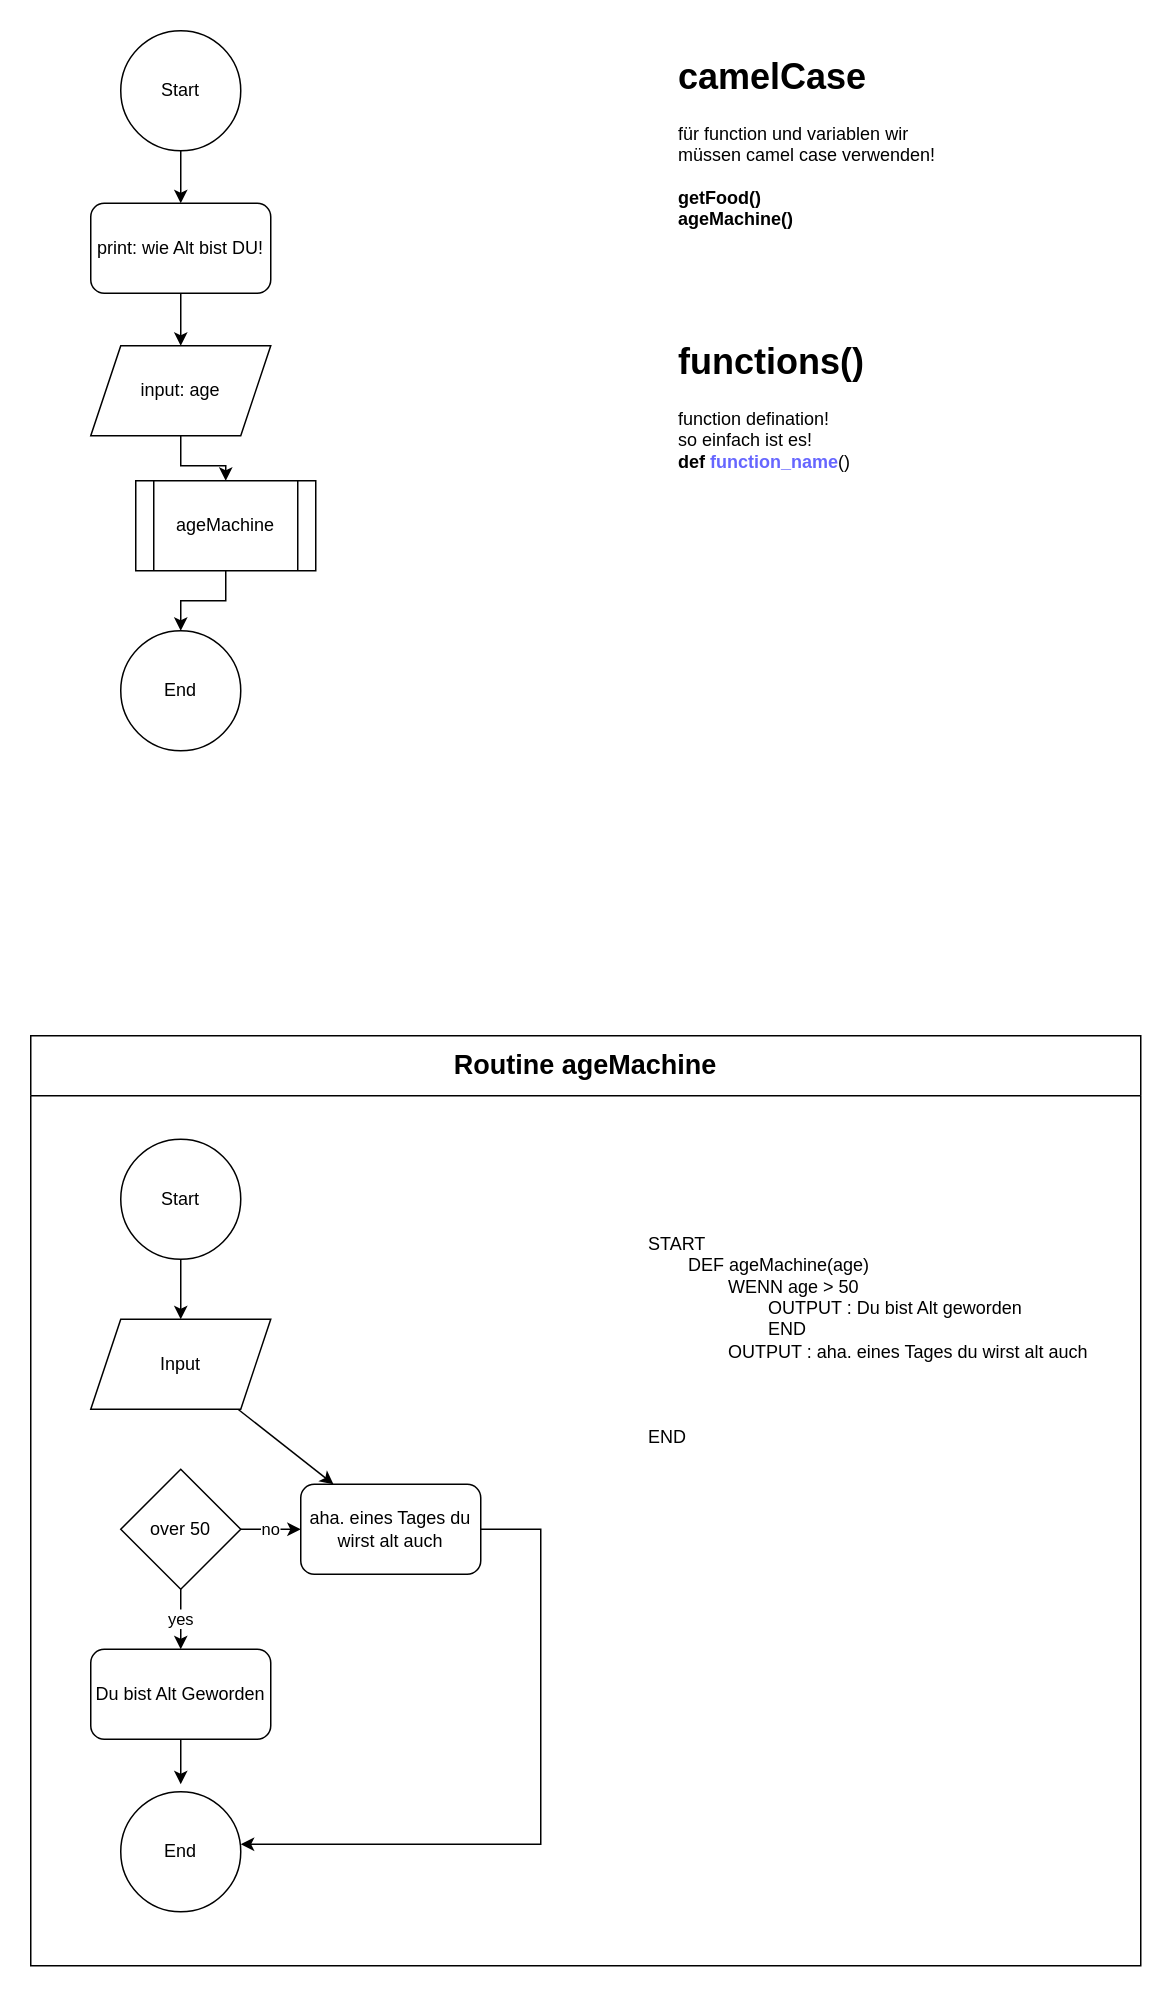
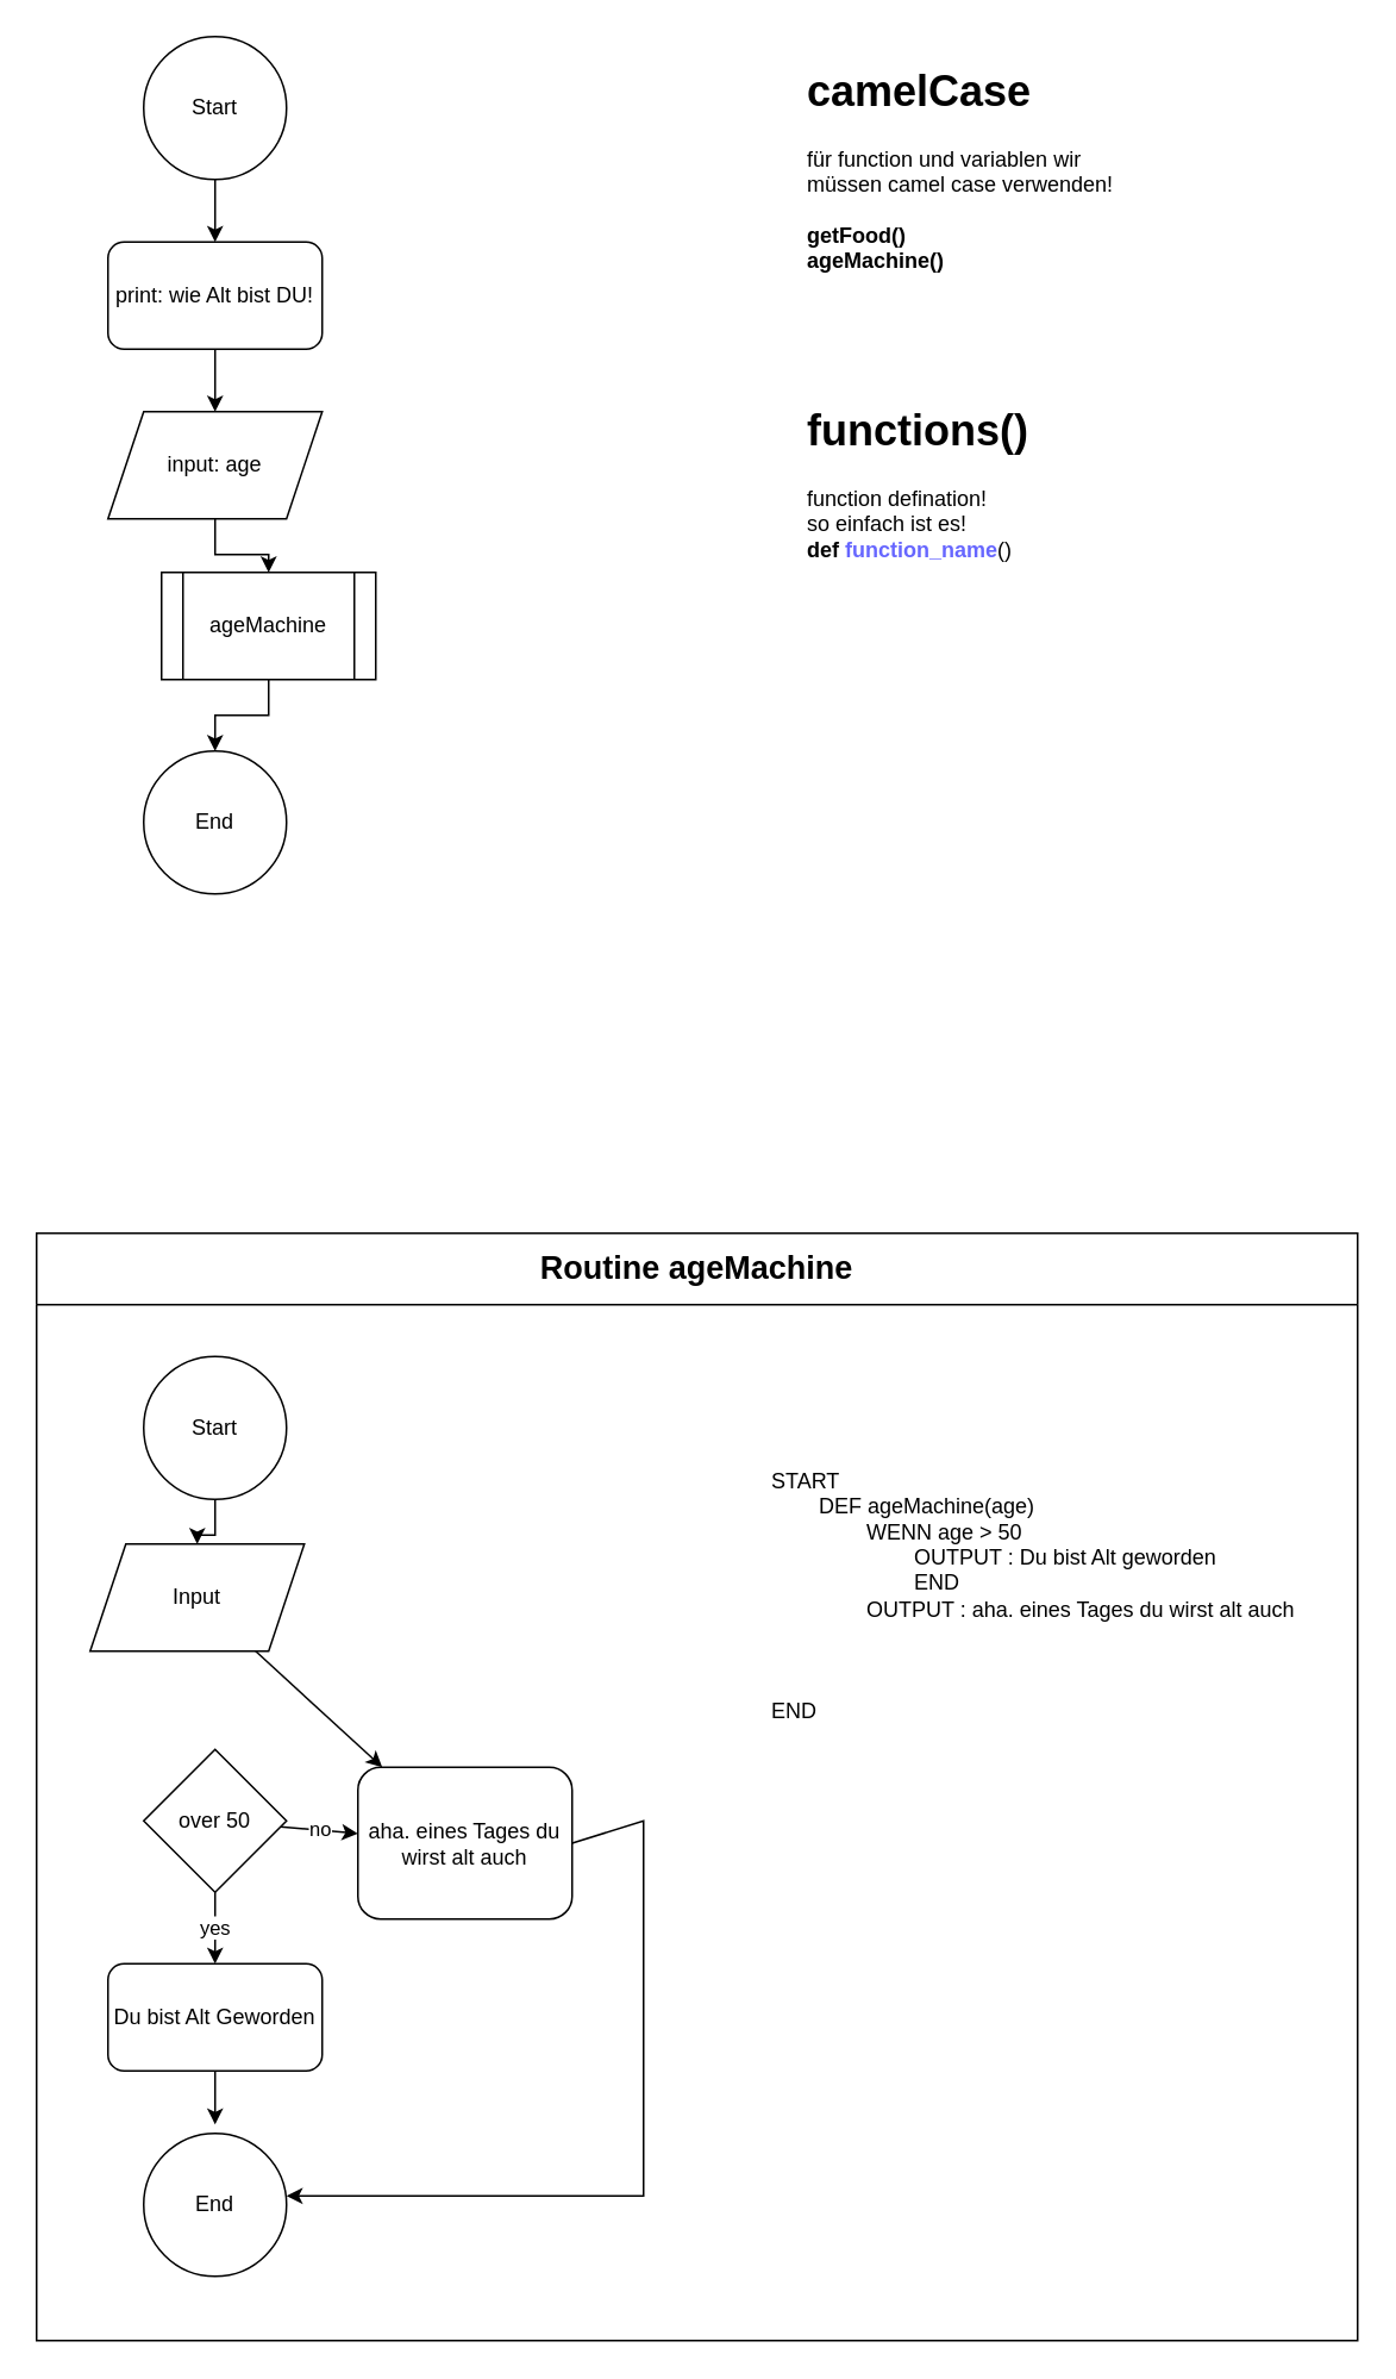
  <mxCell id="0" />
  <mxCell id="1" parent="0" />
  <mxCell id="2" value="" style="edgeStyle=orthogonalEdgeStyle;rounded=0;orthogonalLoop=1;jettySize=auto;html=1;" edge="1" parent="1" source="3" target="22"><mxGeometry relative="1" as="geometry" /></mxCell>
  <mxCell id="3" value="Start" style="ellipse;whiteSpace=wrap;html=1;" parent="1" vertex="1"><mxGeometry x="80" y="20" width="80" height="80" as="geometry" /></mxCell>
  <mxCell id="4" value="End" style="ellipse;whiteSpace=wrap;html=1;" parent="1" vertex="1"><mxGeometry x="80" y="420" width="80" height="80" as="geometry" /></mxCell>
  <mxCell id="5" value="&lt;h1 style=&quot;margin-top: 0px;&quot;&gt;functions()&lt;/h1&gt;&lt;p&gt;function defination!&lt;br&gt;so einfach ist es!&lt;br&gt;&lt;b&gt;def &lt;/b&gt;&lt;font style=&quot;color: rgb(102, 102, 255);&quot;&gt;&lt;b&gt;function_name&lt;/b&gt;&lt;/font&gt;()&lt;/p&gt;" style="text;html=1;whiteSpace=wrap;overflow=hidden;rounded=0;" vertex="1" parent="1"><mxGeometry x="450" y="220" width="180" height="120" as="geometry" /></mxCell>
  <mxCell id="6" value="&lt;h1 style=&quot;margin-top: 0px;&quot;&gt;&lt;span style=&quot;background-color: transparent; color: light-dark(rgb(0, 0, 0), rgb(255, 255, 255));&quot;&gt;camelCase&lt;/span&gt;&lt;/h1&gt;&lt;div&gt;&lt;span style=&quot;background-color: transparent; color: light-dark(rgb(0, 0, 0), rgb(255, 255, 255));&quot;&gt;für function und variablen wir müssen camel case verwenden!&lt;/span&gt;&lt;/div&gt;&lt;div&gt;&lt;span style=&quot;background-color: transparent; color: light-dark(rgb(0, 0, 0), rgb(255, 255, 255));&quot;&gt;&lt;br&gt;&lt;/span&gt;&lt;/div&gt;&lt;div&gt;&lt;span style=&quot;background-color: transparent; color: light-dark(rgb(0, 0, 0), rgb(255, 255, 255));&quot;&gt;&lt;b&gt;getFood()&lt;/b&gt;&lt;/span&gt;&lt;/div&gt;&lt;div&gt;&lt;span style=&quot;background-color: transparent; color: light-dark(rgb(0, 0, 0), rgb(255, 255, 255));&quot;&gt;&lt;b&gt;ageMachine()&lt;/b&gt;&lt;/span&gt;&lt;/div&gt;" style="text;html=1;whiteSpace=wrap;overflow=hidden;rounded=0;" vertex="1" parent="1"><mxGeometry x="450" y="30" width="180" height="140" as="geometry" /></mxCell>
  <mxCell id="7" value="&lt;font style=&quot;font-size: 18px;&quot;&gt;Routine ageMachine&lt;/font&gt;" style="swimlane;whiteSpace=wrap;html=1;startSize=40;align=center;" vertex="1" parent="1"><mxGeometry x="20" y="690" width="740" height="620" as="geometry"><mxRectangle x="60" y="1100" width="140" height="30" as="alternateBounds" /></mxGeometry></mxCell>
  <mxCell id="8" value="" style="edgeStyle=none;rounded=0;orthogonalLoop=1;jettySize=auto;html=1;" edge="1" parent="7" source="9" target="10"><mxGeometry relative="1" as="geometry" /></mxCell>
- <mxCell id="9" value="Input" style="shape=parallelogram;perimeter=parallelogramPerimeter;whiteSpace=wrap;html=1;fixedSize=1;" vertex="1" parent="7"><mxGeometry x="40" y="189" width="120" height="60" as="geometry" /></mxCell>
- <mxCell id="10" value="aha. eines Tages du wirst alt auch" style="rounded=1;whiteSpace=wrap;html=1;" vertex="1" parent="7"><mxGeometry x="180" y="299" width="120" height="60" as="geometry" /></mxCell>
+ <mxCell id="9" value="Input" style="shape=parallelogram;perimeter=parallelogramPerimeter;whiteSpace=wrap;html=1;fixedSize=1;" vertex="1" parent="7"><mxGeometry x="30" y="174" width="120" height="60" as="geometry" /></mxCell>
+ <mxCell id="10" value="aha. eines Tages du wirst alt auch" style="rounded=1;whiteSpace=wrap;html=1;" vertex="1" parent="7"><mxGeometry x="180" y="299" width="120" height="85" as="geometry" /></mxCell>
  <mxCell id="11" value="no" style="edgeStyle=none;rounded=0;orthogonalLoop=1;jettySize=auto;html=1;" edge="1" parent="7" source="13" target="10"><mxGeometry relative="1" as="geometry" /></mxCell>
  <mxCell id="12" value="yes" style="edgeStyle=none;rounded=0;orthogonalLoop=1;jettySize=auto;html=1;" edge="1" parent="7" source="13" target="15"><mxGeometry relative="1" as="geometry" /></mxCell>
  <mxCell id="13" value="over 50" style="rhombus;whiteSpace=wrap;html=1;" vertex="1" parent="7"><mxGeometry x="60" y="289" width="80" height="80" as="geometry" /></mxCell>
  <mxCell id="14" value="" style="edgeStyle=none;rounded=0;orthogonalLoop=1;jettySize=auto;html=1;" edge="1" parent="7" source="15"><mxGeometry relative="1" as="geometry"><mxPoint x="100" y="499" as="targetPoint" /></mxGeometry></mxCell>
  <mxCell id="15" value="Du bist Alt Geworden" style="rounded=1;whiteSpace=wrap;html=1;" vertex="1" parent="7"><mxGeometry x="40" y="409" width="120" height="60" as="geometry" /></mxCell>
  <mxCell id="16" style="edgeStyle=none;rounded=0;orthogonalLoop=1;jettySize=auto;html=1;exitX=1;exitY=0.5;exitDx=0;exitDy=0;entryX=1;entryY=0.5;entryDx=0;entryDy=0;" edge="1" parent="7" source="10"><mxGeometry relative="1" as="geometry"><mxPoint x="140" y="539" as="targetPoint" /><mxPoint x="300" y="329" as="sourcePoint" /><Array as="points"><mxPoint x="340" y="329" /><mxPoint x="340" y="539" /></Array></mxGeometry></mxCell>
  <mxCell id="17" value="Start" style="ellipse;whiteSpace=wrap;html=1;" vertex="1" parent="7"><mxGeometry x="60" y="69" width="80" height="80" as="geometry" /></mxCell>
  <mxCell id="18" value="" style="edgeStyle=orthogonalEdgeStyle;rounded=0;orthogonalLoop=1;jettySize=auto;html=1;" edge="1" parent="7" source="17" target="9"><mxGeometry relative="1" as="geometry" /></mxCell>
  <mxCell id="19" value="End" style="ellipse;whiteSpace=wrap;html=1;" vertex="1" parent="7"><mxGeometry x="60" y="504" width="80" height="80" as="geometry" /></mxCell>
  <mxCell id="20" value="&lt;h1 style=&quot;margin-top: 0px;&quot;&gt;&lt;br&gt;&lt;/h1&gt;&lt;div&gt;START&lt;/div&gt;&lt;div&gt;&lt;span style=&quot;white-space: pre;&quot;&gt;&#09;&lt;/span&gt;DEF ageMachine(age)&lt;br&gt;&lt;/div&gt;&lt;div&gt;&lt;span style=&quot;white-space: pre;&quot;&gt;&#09;&lt;/span&gt;&lt;span style=&quot;white-space: pre;&quot;&gt;&#09;&lt;/span&gt;WENN age &amp;gt; 50&lt;br&gt;&lt;/div&gt;&lt;div&gt;&lt;span style=&quot;white-space: pre;&quot;&gt;&#09;&lt;/span&gt;&lt;span style=&quot;white-space: pre;&quot;&gt;&#09;&lt;/span&gt;&lt;span style=&quot;white-space: pre;&quot;&gt;&#09;&lt;/span&gt;OUTPUT : Du bist Alt geworden&lt;br&gt;&lt;/div&gt;&lt;div&gt;&lt;span style=&quot;white-space: pre;&quot;&gt;&#09;&lt;/span&gt;&lt;span style=&quot;white-space: pre;&quot;&gt;&#09;&lt;/span&gt;&lt;span style=&quot;white-space: pre;&quot;&gt;&#09;&lt;/span&gt;END&lt;br&gt;&lt;/div&gt;&lt;div&gt;&lt;span style=&quot;white-space: pre;&quot;&gt;&#09;&lt;/span&gt;&lt;span style=&quot;white-space: pre;&quot;&gt;&#09;O&lt;/span&gt;UTPUT : aha. eines Tages du wirst alt auch&lt;br&gt;&lt;/div&gt;&lt;div&gt;&lt;br&gt;&lt;/div&gt;&lt;div&gt;&lt;br&gt;&lt;/div&gt;&lt;div&gt;&lt;br&gt;&lt;/div&gt;&lt;div&gt;END&lt;/div&gt;" style="text;html=1;whiteSpace=wrap;overflow=hidden;rounded=0;" vertex="1" parent="7"><mxGeometry x="410" y="80" width="300" height="230" as="geometry" /></mxCell>
  <mxCell id="21" value="" style="edgeStyle=orthogonalEdgeStyle;rounded=0;orthogonalLoop=1;jettySize=auto;html=1;" edge="1" parent="1" source="22" target="26"><mxGeometry relative="1" as="geometry" /></mxCell>
  <mxCell id="22" value="print: wie Alt bist DU!" style="rounded=1;whiteSpace=wrap;html=1;" vertex="1" parent="1"><mxGeometry x="60" y="135" width="120" height="60" as="geometry" /></mxCell>
  <mxCell id="23" value="" style="edgeStyle=orthogonalEdgeStyle;rounded=0;orthogonalLoop=1;jettySize=auto;html=1;" edge="1" parent="1" source="24" target="4"><mxGeometry relative="1" as="geometry" /></mxCell>
  <mxCell id="24" value="ageMachine" style="shape=process;whiteSpace=wrap;html=1;backgroundOutline=1;" vertex="1" parent="1"><mxGeometry x="90" y="320" width="120" height="60" as="geometry" /></mxCell>
  <mxCell id="25" value="" style="edgeStyle=orthogonalEdgeStyle;rounded=0;orthogonalLoop=1;jettySize=auto;html=1;" edge="1" parent="1" source="26" target="24"><mxGeometry relative="1" as="geometry" /></mxCell>
  <mxCell id="26" value="input: age" style="shape=parallelogram;perimeter=parallelogramPerimeter;whiteSpace=wrap;html=1;fixedSize=1;" vertex="1" parent="1"><mxGeometry x="60" y="230" width="120" height="60" as="geometry" /></mxCell>
